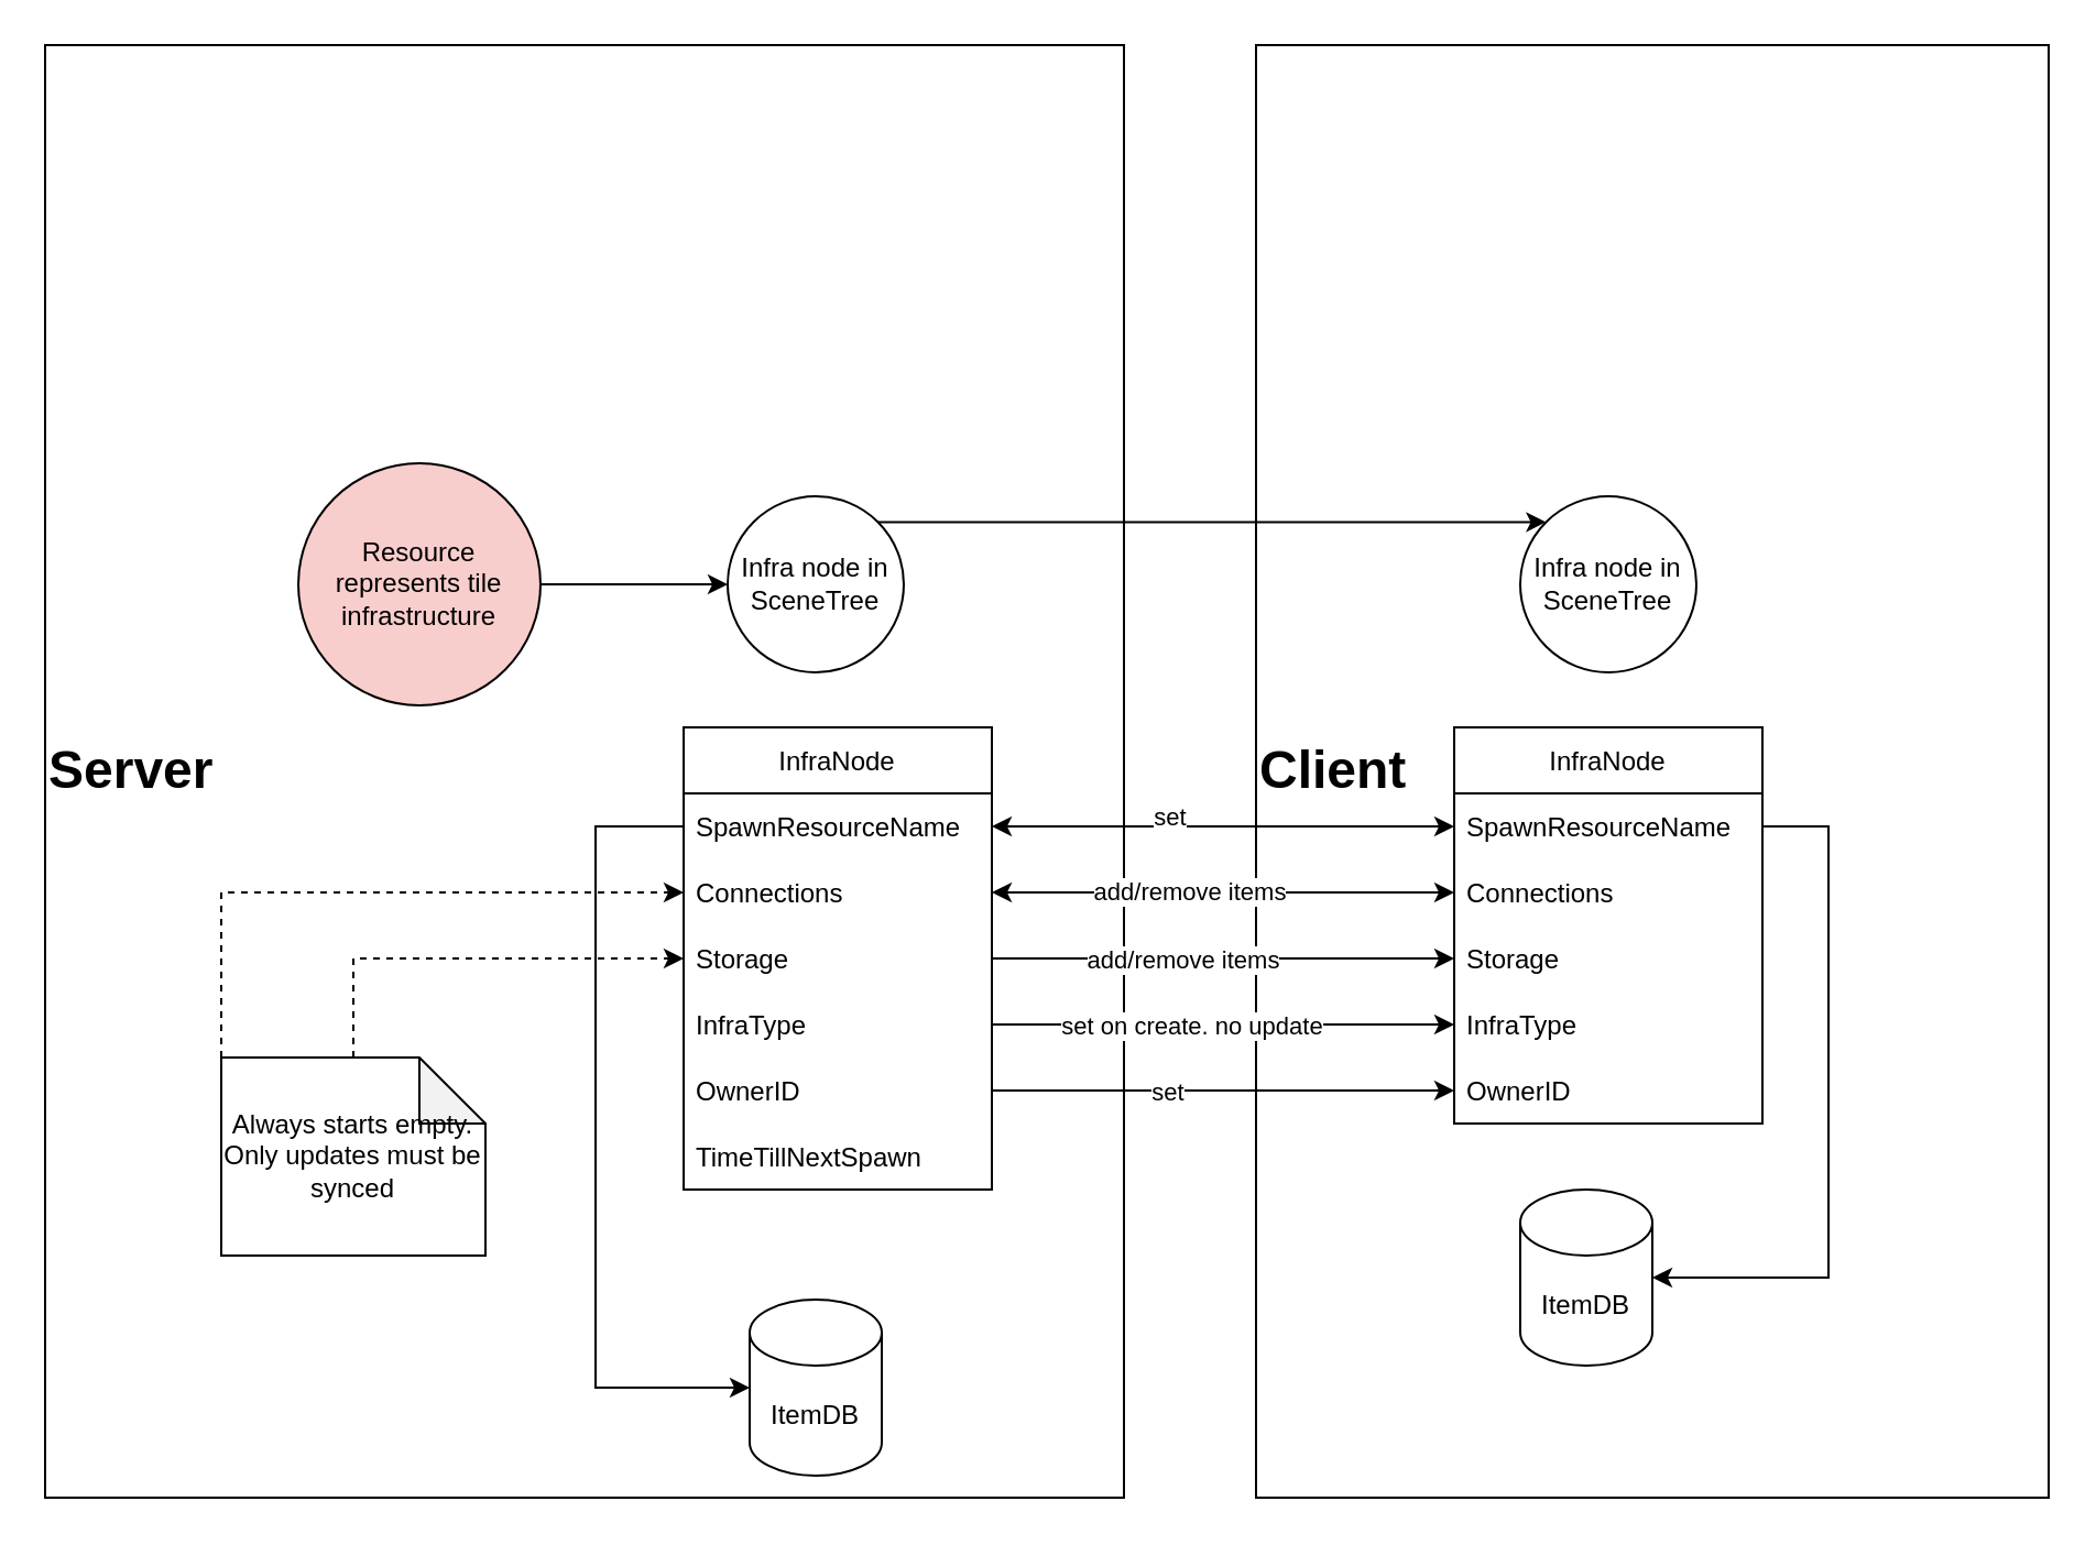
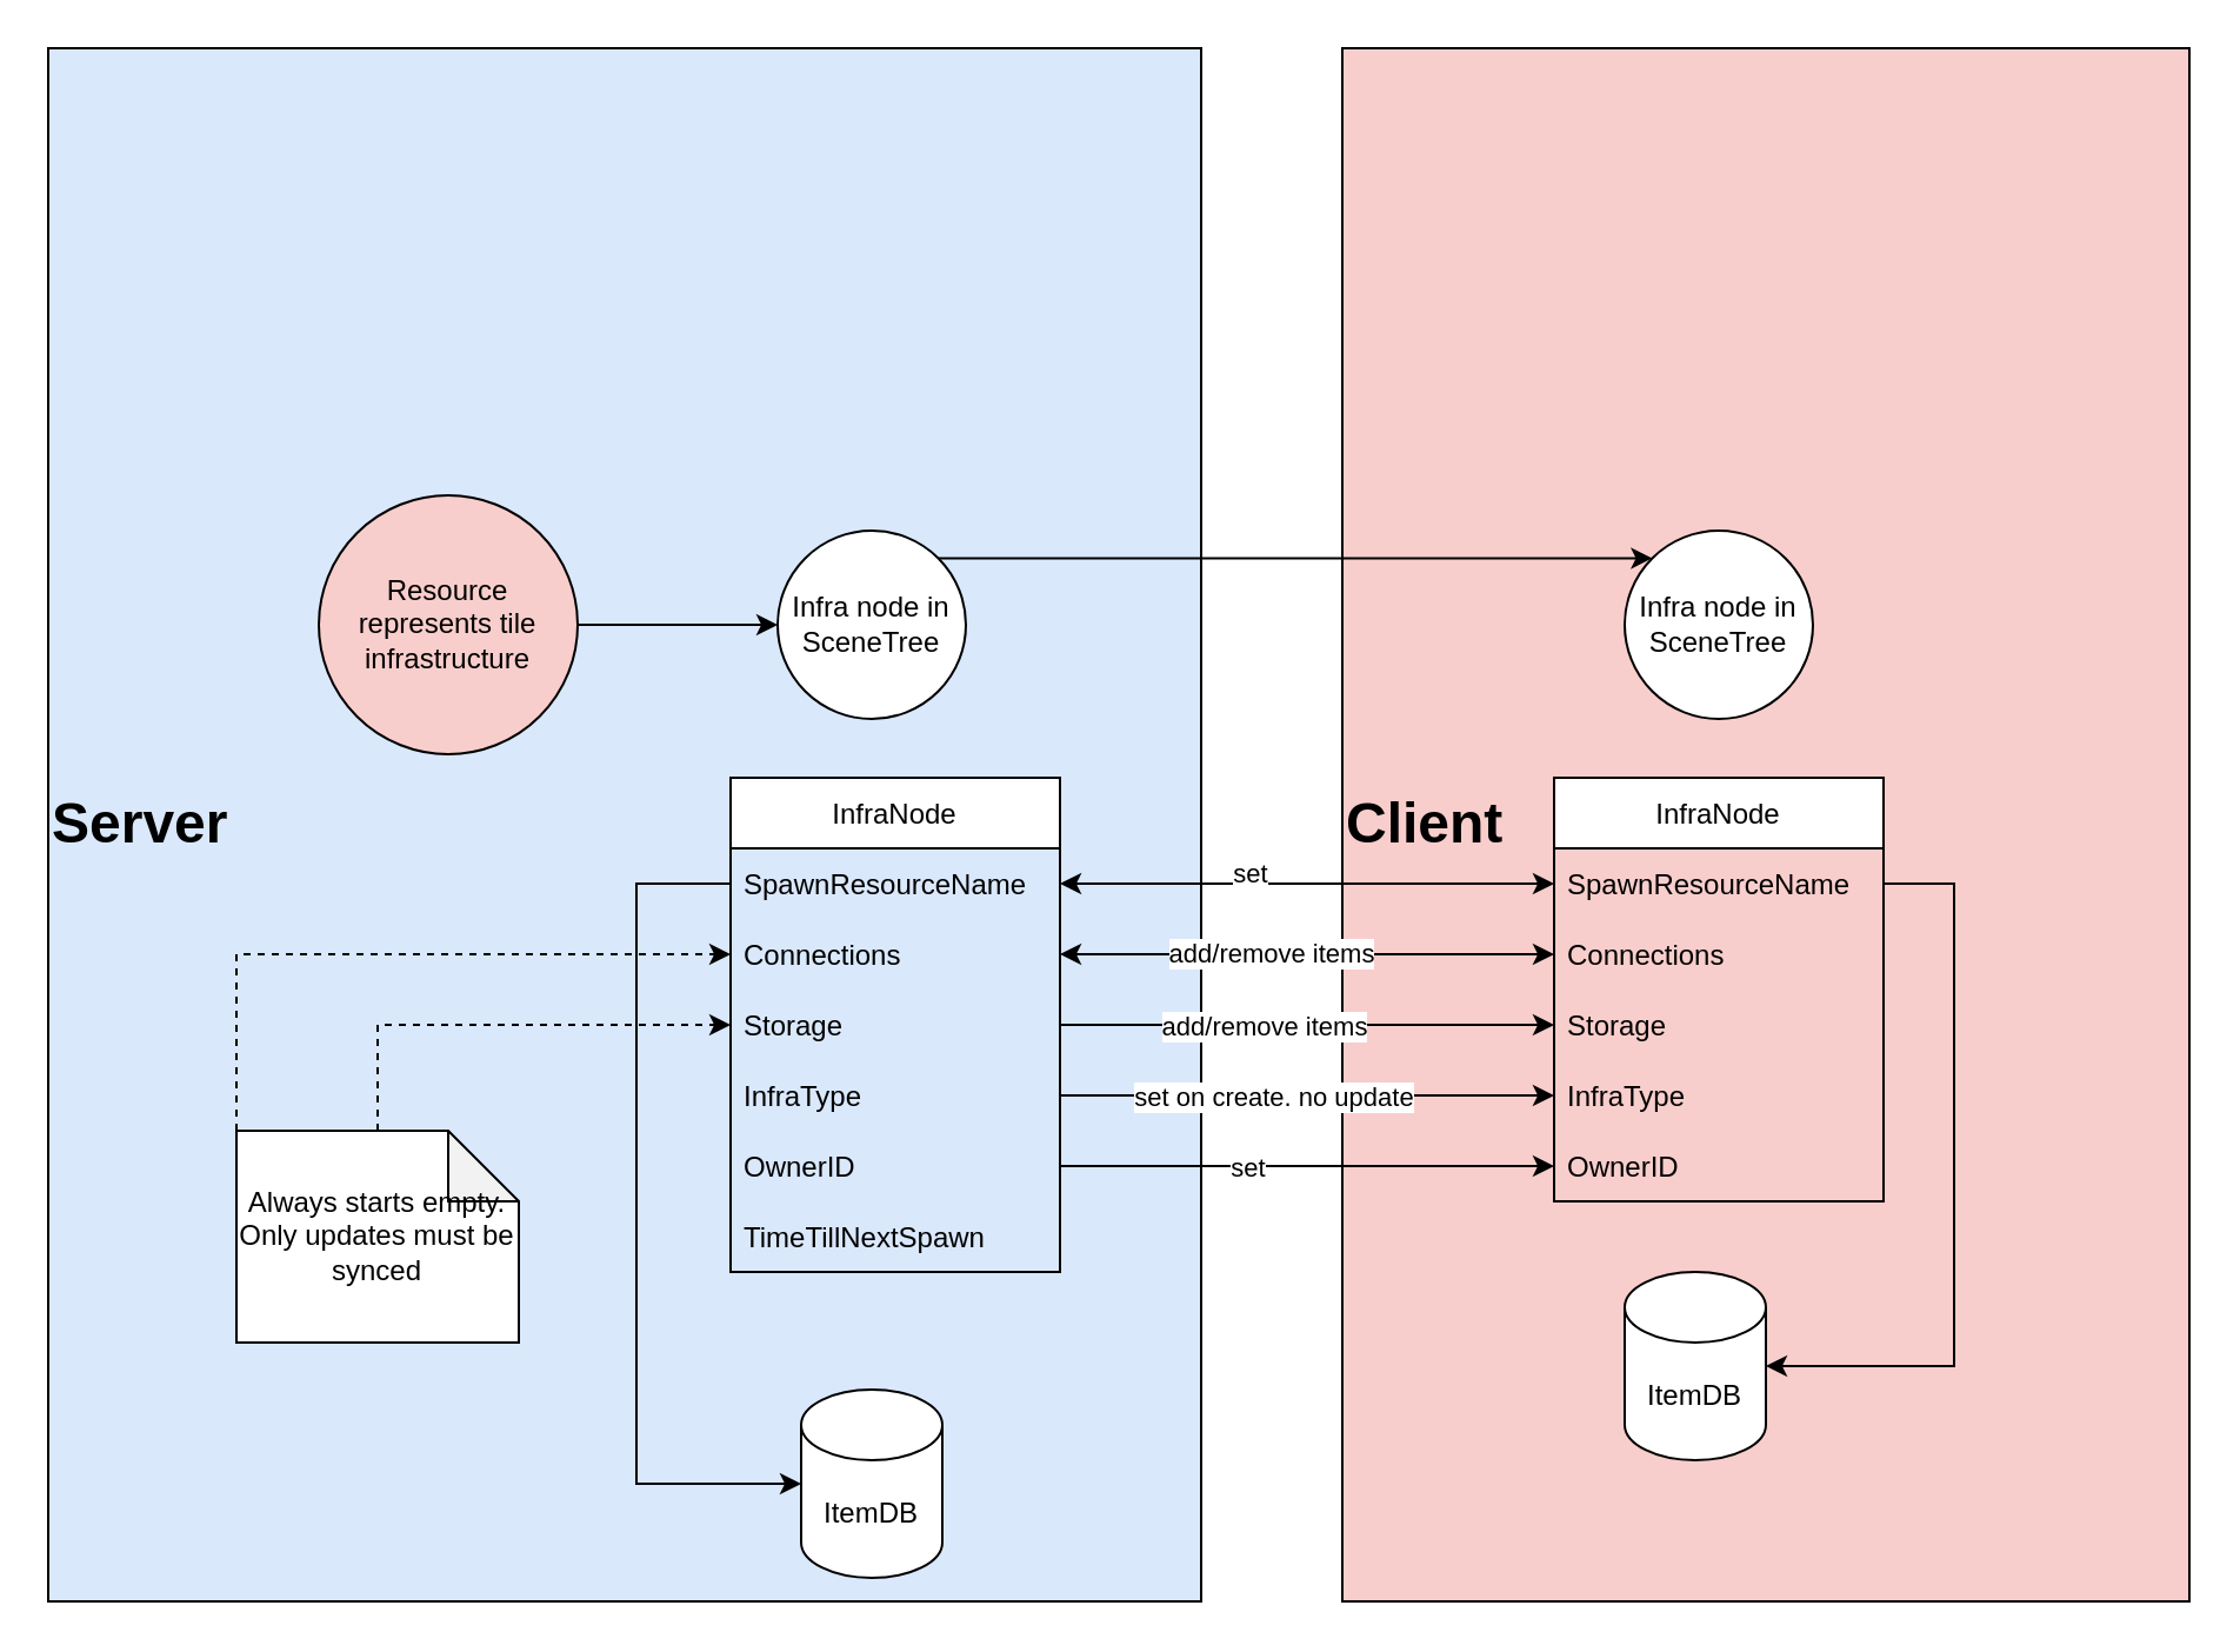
  <mxCell id="0" />
  <mxCell id="1" parent="0" />
- <mxCell id="2" value="&lt;div align=&quot;left&quot;&gt;&lt;h1&gt;Server&lt;/h1&gt;&lt;/div&gt;" style="whiteSpace=wrap;html=1;align=left;" vertex="1" parent="1"><mxGeometry x="20" y="20" width="490" height="660" as="geometry" /></mxCell>
- <mxCell id="3" value="&lt;div align=&quot;left&quot;&gt;&lt;h1&gt;Client&lt;/h1&gt;&lt;/div&gt;" style="rounded=0;whiteSpace=wrap;html=1;align=left;" vertex="1" parent="1"><mxGeometry x="570" y="20" width="360" height="660" as="geometry" /></mxCell>
+ <mxCell id="2" value="&lt;div align=&quot;left&quot;&gt;&lt;h1&gt;Server&lt;/h1&gt;&lt;/div&gt;" style="whiteSpace=wrap;html=1;align=left;fillColor=#dae8fc;" vertex="1" parent="1"><mxGeometry x="20" y="20" width="490" height="660" as="geometry" /></mxCell>
+ <mxCell id="3" value="&lt;div align=&quot;left&quot;&gt;&lt;h1&gt;Client&lt;/h1&gt;&lt;/div&gt;" style="rounded=0;whiteSpace=wrap;html=1;align=left;fillColor=#f8cecc;" vertex="1" parent="1"><mxGeometry x="570" y="20" width="360" height="660" as="geometry" /></mxCell>
  <mxCell id="4" style="edgeStyle=orthogonalEdgeStyle;rounded=0;orthogonalLoop=1;jettySize=auto;html=1;exitX=1;exitY=0.5;exitDx=0;exitDy=0;entryX=0;entryY=0.5;entryDx=0;entryDy=0;" edge="1" parent="1" source="5" target="7"><mxGeometry relative="1" as="geometry" /></mxCell>
  <mxCell id="5" value="Resource represents tile infrastructure" style="ellipse;whiteSpace=wrap;html=1;aspect=fixed;fillColor=#f8cecc;" vertex="1" parent="1"><mxGeometry x="135" y="210" width="110" height="110" as="geometry" /></mxCell>
  <mxCell id="6" style="edgeStyle=orthogonalEdgeStyle;rounded=0;orthogonalLoop=1;jettySize=auto;html=1;exitX=1;exitY=0;exitDx=0;exitDy=0;entryX=0;entryY=0;entryDx=0;entryDy=0;" edge="1" parent="1" source="7" target="8"><mxGeometry relative="1" as="geometry" /></mxCell>
  <mxCell id="7" value="Infra node in SceneTree" style="ellipse;whiteSpace=wrap;html=1;aspect=fixed;" vertex="1" parent="1"><mxGeometry x="330" y="225" width="80" height="80" as="geometry" /></mxCell>
  <mxCell id="8" value="Infra node in SceneTree" style="ellipse;whiteSpace=wrap;html=1;aspect=fixed;" vertex="1" parent="1"><mxGeometry x="690" y="225" width="80" height="80" as="geometry" /></mxCell>
  <mxCell id="9" value="InfraNode" style="swimlane;fontStyle=0;childLayout=stackLayout;horizontal=1;startSize=30;horizontalStack=0;resizeParent=1;resizeParentMax=0;resizeLast=0;collapsible=1;marginBottom=0;" vertex="1" parent="1"><mxGeometry x="310" y="330" width="140" height="210" as="geometry" /></mxCell>
  <mxCell id="10" value="SpawnResourceName" style="text;strokeColor=none;fillColor=none;align=left;verticalAlign=middle;spacingLeft=4;spacingRight=4;overflow=hidden;points=[[0,0.5],[1,0.5]];portConstraint=eastwest;rotatable=0;" vertex="1" parent="9"><mxGeometry y="30" width="140" height="30" as="geometry" /></mxCell>
  <mxCell id="11" value="Connections" style="text;strokeColor=none;fillColor=none;align=left;verticalAlign=middle;spacingLeft=4;spacingRight=4;overflow=hidden;points=[[0,0.5],[1,0.5]];portConstraint=eastwest;rotatable=0;" vertex="1" parent="9"><mxGeometry y="60" width="140" height="30" as="geometry" /></mxCell>
  <mxCell id="12" value="Storage" style="text;strokeColor=none;fillColor=none;align=left;verticalAlign=middle;spacingLeft=4;spacingRight=4;overflow=hidden;points=[[0,0.5],[1,0.5]];portConstraint=eastwest;rotatable=0;" vertex="1" parent="9"><mxGeometry y="90" width="140" height="30" as="geometry" /></mxCell>
  <mxCell id="13" value="InfraType" style="text;strokeColor=none;fillColor=none;align=left;verticalAlign=middle;spacingLeft=4;spacingRight=4;overflow=hidden;points=[[0,0.5],[1,0.5]];portConstraint=eastwest;rotatable=0;" vertex="1" parent="9"><mxGeometry y="120" width="140" height="30" as="geometry" /></mxCell>
  <mxCell id="14" value="OwnerID" style="text;strokeColor=none;fillColor=none;align=left;verticalAlign=middle;spacingLeft=4;spacingRight=4;overflow=hidden;points=[[0,0.5],[1,0.5]];portConstraint=eastwest;rotatable=0;" vertex="1" parent="9"><mxGeometry y="150" width="140" height="30" as="geometry" /></mxCell>
  <mxCell id="15" value="TimeTillNextSpawn" style="text;strokeColor=none;fillColor=none;align=left;verticalAlign=middle;spacingLeft=4;spacingRight=4;overflow=hidden;points=[[0,0.5],[1,0.5]];portConstraint=eastwest;rotatable=0;" vertex="1" parent="9"><mxGeometry y="180" width="140" height="30" as="geometry" /></mxCell>
  <mxCell id="16" value="InfraNode" style="swimlane;fontStyle=0;childLayout=stackLayout;horizontal=1;startSize=30;horizontalStack=0;resizeParent=1;resizeParentMax=0;resizeLast=0;collapsible=1;marginBottom=0;" vertex="1" parent="1"><mxGeometry x="660" y="330" width="140" height="180" as="geometry" /></mxCell>
  <mxCell id="17" value="SpawnResourceName" style="text;strokeColor=none;fillColor=none;align=left;verticalAlign=middle;spacingLeft=4;spacingRight=4;overflow=hidden;points=[[0,0.5],[1,0.5]];portConstraint=eastwest;rotatable=0;" vertex="1" parent="16"><mxGeometry y="30" width="140" height="30" as="geometry" /></mxCell>
  <mxCell id="18" value="Connections" style="text;strokeColor=none;fillColor=none;align=left;verticalAlign=middle;spacingLeft=4;spacingRight=4;overflow=hidden;points=[[0,0.5],[1,0.5]];portConstraint=eastwest;rotatable=0;" vertex="1" parent="16"><mxGeometry y="60" width="140" height="30" as="geometry" /></mxCell>
  <mxCell id="19" value="Storage" style="text;strokeColor=none;fillColor=none;align=left;verticalAlign=middle;spacingLeft=4;spacingRight=4;overflow=hidden;points=[[0,0.5],[1,0.5]];portConstraint=eastwest;rotatable=0;" vertex="1" parent="16"><mxGeometry y="90" width="140" height="30" as="geometry" /></mxCell>
  <mxCell id="20" value="InfraType" style="text;strokeColor=none;fillColor=none;align=left;verticalAlign=middle;spacingLeft=4;spacingRight=4;overflow=hidden;points=[[0,0.5],[1,0.5]];portConstraint=eastwest;rotatable=0;" vertex="1" parent="16"><mxGeometry y="120" width="140" height="30" as="geometry" /></mxCell>
  <mxCell id="21" value="OwnerID" style="text;strokeColor=none;fillColor=none;align=left;verticalAlign=middle;spacingLeft=4;spacingRight=4;overflow=hidden;points=[[0,0.5],[1,0.5]];portConstraint=eastwest;rotatable=0;" vertex="1" parent="16"><mxGeometry y="150" width="140" height="30" as="geometry" /></mxCell>
  <mxCell id="22" style="edgeStyle=orthogonalEdgeStyle;rounded=0;orthogonalLoop=1;jettySize=auto;html=1;exitX=1;exitY=0.5;exitDx=0;exitDy=0;entryX=0;entryY=0.5;entryDx=0;entryDy=0;" edge="1" parent="1" source="14" target="21"><mxGeometry relative="1" as="geometry" /></mxCell>
  <mxCell id="23" value="set" style="edgeLabel;html=1;align=center;verticalAlign=middle;resizable=0;points=[];" vertex="1" connectable="0" parent="22"><mxGeometry x="-0.248" relative="1" as="geometry"><mxPoint as="offset" /></mxGeometry></mxCell>
  <mxCell id="24" style="edgeStyle=orthogonalEdgeStyle;rounded=0;orthogonalLoop=1;jettySize=auto;html=1;exitX=1;exitY=0.5;exitDx=0;exitDy=0;entryX=0;entryY=0.5;entryDx=0;entryDy=0;" edge="1" parent="1" source="12" target="19"><mxGeometry relative="1" as="geometry" /></mxCell>
  <mxCell id="25" value="add/remove items" style="edgeLabel;html=1;align=center;verticalAlign=middle;resizable=0;points=[];" vertex="1" connectable="0" parent="24"><mxGeometry x="-0.182" relative="1" as="geometry"><mxPoint as="offset" /></mxGeometry></mxCell>
  <mxCell id="26" style="edgeStyle=orthogonalEdgeStyle;rounded=0;orthogonalLoop=1;jettySize=auto;html=1;exitX=0.5;exitY=0;exitDx=0;exitDy=0;exitPerimeter=0;entryX=0;entryY=0.5;entryDx=0;entryDy=0;dashed=1;" edge="1" parent="1" source="28" target="12"><mxGeometry relative="1" as="geometry" /></mxCell>
  <mxCell id="27" style="edgeStyle=orthogonalEdgeStyle;rounded=0;orthogonalLoop=1;jettySize=auto;html=1;exitX=0;exitY=0;exitDx=0;exitDy=0;exitPerimeter=0;entryX=0;entryY=0.5;entryDx=0;entryDy=0;dashed=1;" edge="1" parent="1" source="28" target="11"><mxGeometry relative="1" as="geometry" /></mxCell>
  <mxCell id="28" value="Always starts empty. Only updates must be synced" style="shape=note;whiteSpace=wrap;html=1;backgroundOutline=1;darkOpacity=0.05;" vertex="1" parent="1"><mxGeometry x="100" y="480" width="120" height="90" as="geometry" /></mxCell>
  <mxCell id="29" style="edgeStyle=orthogonalEdgeStyle;rounded=0;orthogonalLoop=1;jettySize=auto;html=1;exitX=1;exitY=0.5;exitDx=0;exitDy=0;entryX=0;entryY=0.5;entryDx=0;entryDy=0;startArrow=classic;startFill=1;" edge="1" parent="1" source="11" target="18"><mxGeometry relative="1" as="geometry" /></mxCell>
  <mxCell id="30" value="add/remove items" style="edgeLabel;html=1;align=center;verticalAlign=middle;resizable=0;points=[];" vertex="1" connectable="0" parent="29"><mxGeometry x="-0.152" y="1" relative="1" as="geometry"><mxPoint as="offset" /></mxGeometry></mxCell>
  <mxCell id="31" style="edgeStyle=orthogonalEdgeStyle;rounded=0;orthogonalLoop=1;jettySize=auto;html=1;exitX=1;exitY=0.5;exitDx=0;exitDy=0;entryX=0;entryY=0.5;entryDx=0;entryDy=0;startArrow=classic;startFill=1;" edge="1" parent="1" source="10" target="17"><mxGeometry relative="1" as="geometry" /></mxCell>
  <mxCell id="32" value="set" style="edgeLabel;html=1;align=center;verticalAlign=middle;resizable=0;points=[];" vertex="1" connectable="0" parent="31"><mxGeometry x="-0.302" y="2" relative="1" as="geometry"><mxPoint x="7" y="-3" as="offset" /></mxGeometry></mxCell>
  <mxCell id="33" value="ItemDB" style="shape=cylinder3;whiteSpace=wrap;html=1;boundedLbl=1;backgroundOutline=1;size=15;" vertex="1" parent="1"><mxGeometry x="690" y="540" width="60" height="80" as="geometry" /></mxCell>
  <mxCell id="34" value="ItemDB" style="shape=cylinder3;whiteSpace=wrap;html=1;boundedLbl=1;backgroundOutline=1;size=15;" vertex="1" parent="1"><mxGeometry x="340" y="590" width="60" height="80" as="geometry" /></mxCell>
  <mxCell id="35" style="edgeStyle=orthogonalEdgeStyle;rounded=0;orthogonalLoop=1;jettySize=auto;html=1;exitX=0;exitY=0.5;exitDx=0;exitDy=0;entryX=0;entryY=0.5;entryDx=0;entryDy=0;entryPerimeter=0;" edge="1" parent="1" source="10" target="34"><mxGeometry relative="1" as="geometry"><Array as="points"><mxPoint x="270" y="375" /><mxPoint x="270" y="630" /></Array></mxGeometry></mxCell>
  <mxCell id="36" style="edgeStyle=orthogonalEdgeStyle;rounded=0;orthogonalLoop=1;jettySize=auto;html=1;exitX=1;exitY=0.5;exitDx=0;exitDy=0;entryX=1;entryY=0.5;entryDx=0;entryDy=0;entryPerimeter=0;" edge="1" parent="1" source="17" target="33"><mxGeometry relative="1" as="geometry"><Array as="points"><mxPoint x="830" y="375" /><mxPoint x="830" y="580" /></Array></mxGeometry></mxCell>
  <mxCell id="37" style="edgeStyle=orthogonalEdgeStyle;rounded=0;orthogonalLoop=1;jettySize=auto;html=1;exitX=1;exitY=0.5;exitDx=0;exitDy=0;entryX=0;entryY=0.5;entryDx=0;entryDy=0;startArrow=none;startFill=0;" edge="1" parent="1" source="13" target="20"><mxGeometry relative="1" as="geometry" /></mxCell>
  <mxCell id="38" value="set on create. no update" style="edgeLabel;html=1;align=center;verticalAlign=middle;resizable=0;points=[];" vertex="1" connectable="0" parent="37"><mxGeometry x="-0.218" y="1" relative="1" as="geometry"><mxPoint x="8" y="1" as="offset" /></mxGeometry></mxCell>
